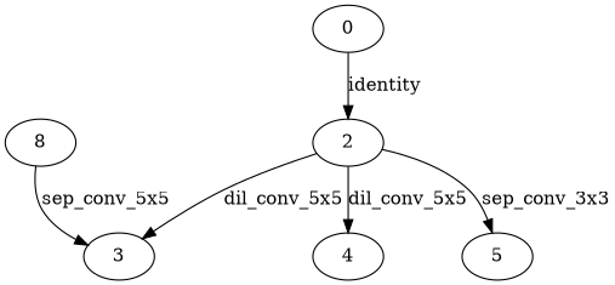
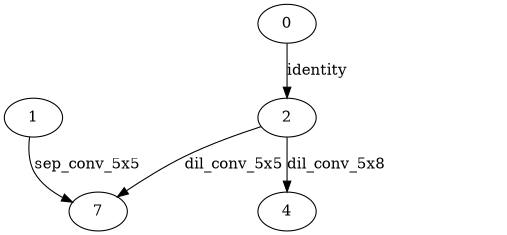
  digraph {
    0
    2
-   5
-   3
+   3 [label=7]
    4
-   1 [label=8]
+   1
    0 -> 2 [label=identity]
-   2 -> 5 [label=sep_conv_3x3]
    2 -> 3 [label=dil_conv_5x5]
-   2 -> 4 [label=dil_conv_5x5]
+   2 -> 4 [label=dil_conv_5x8]
    1 -> 3 [label=sep_conv_5x5]
  }
